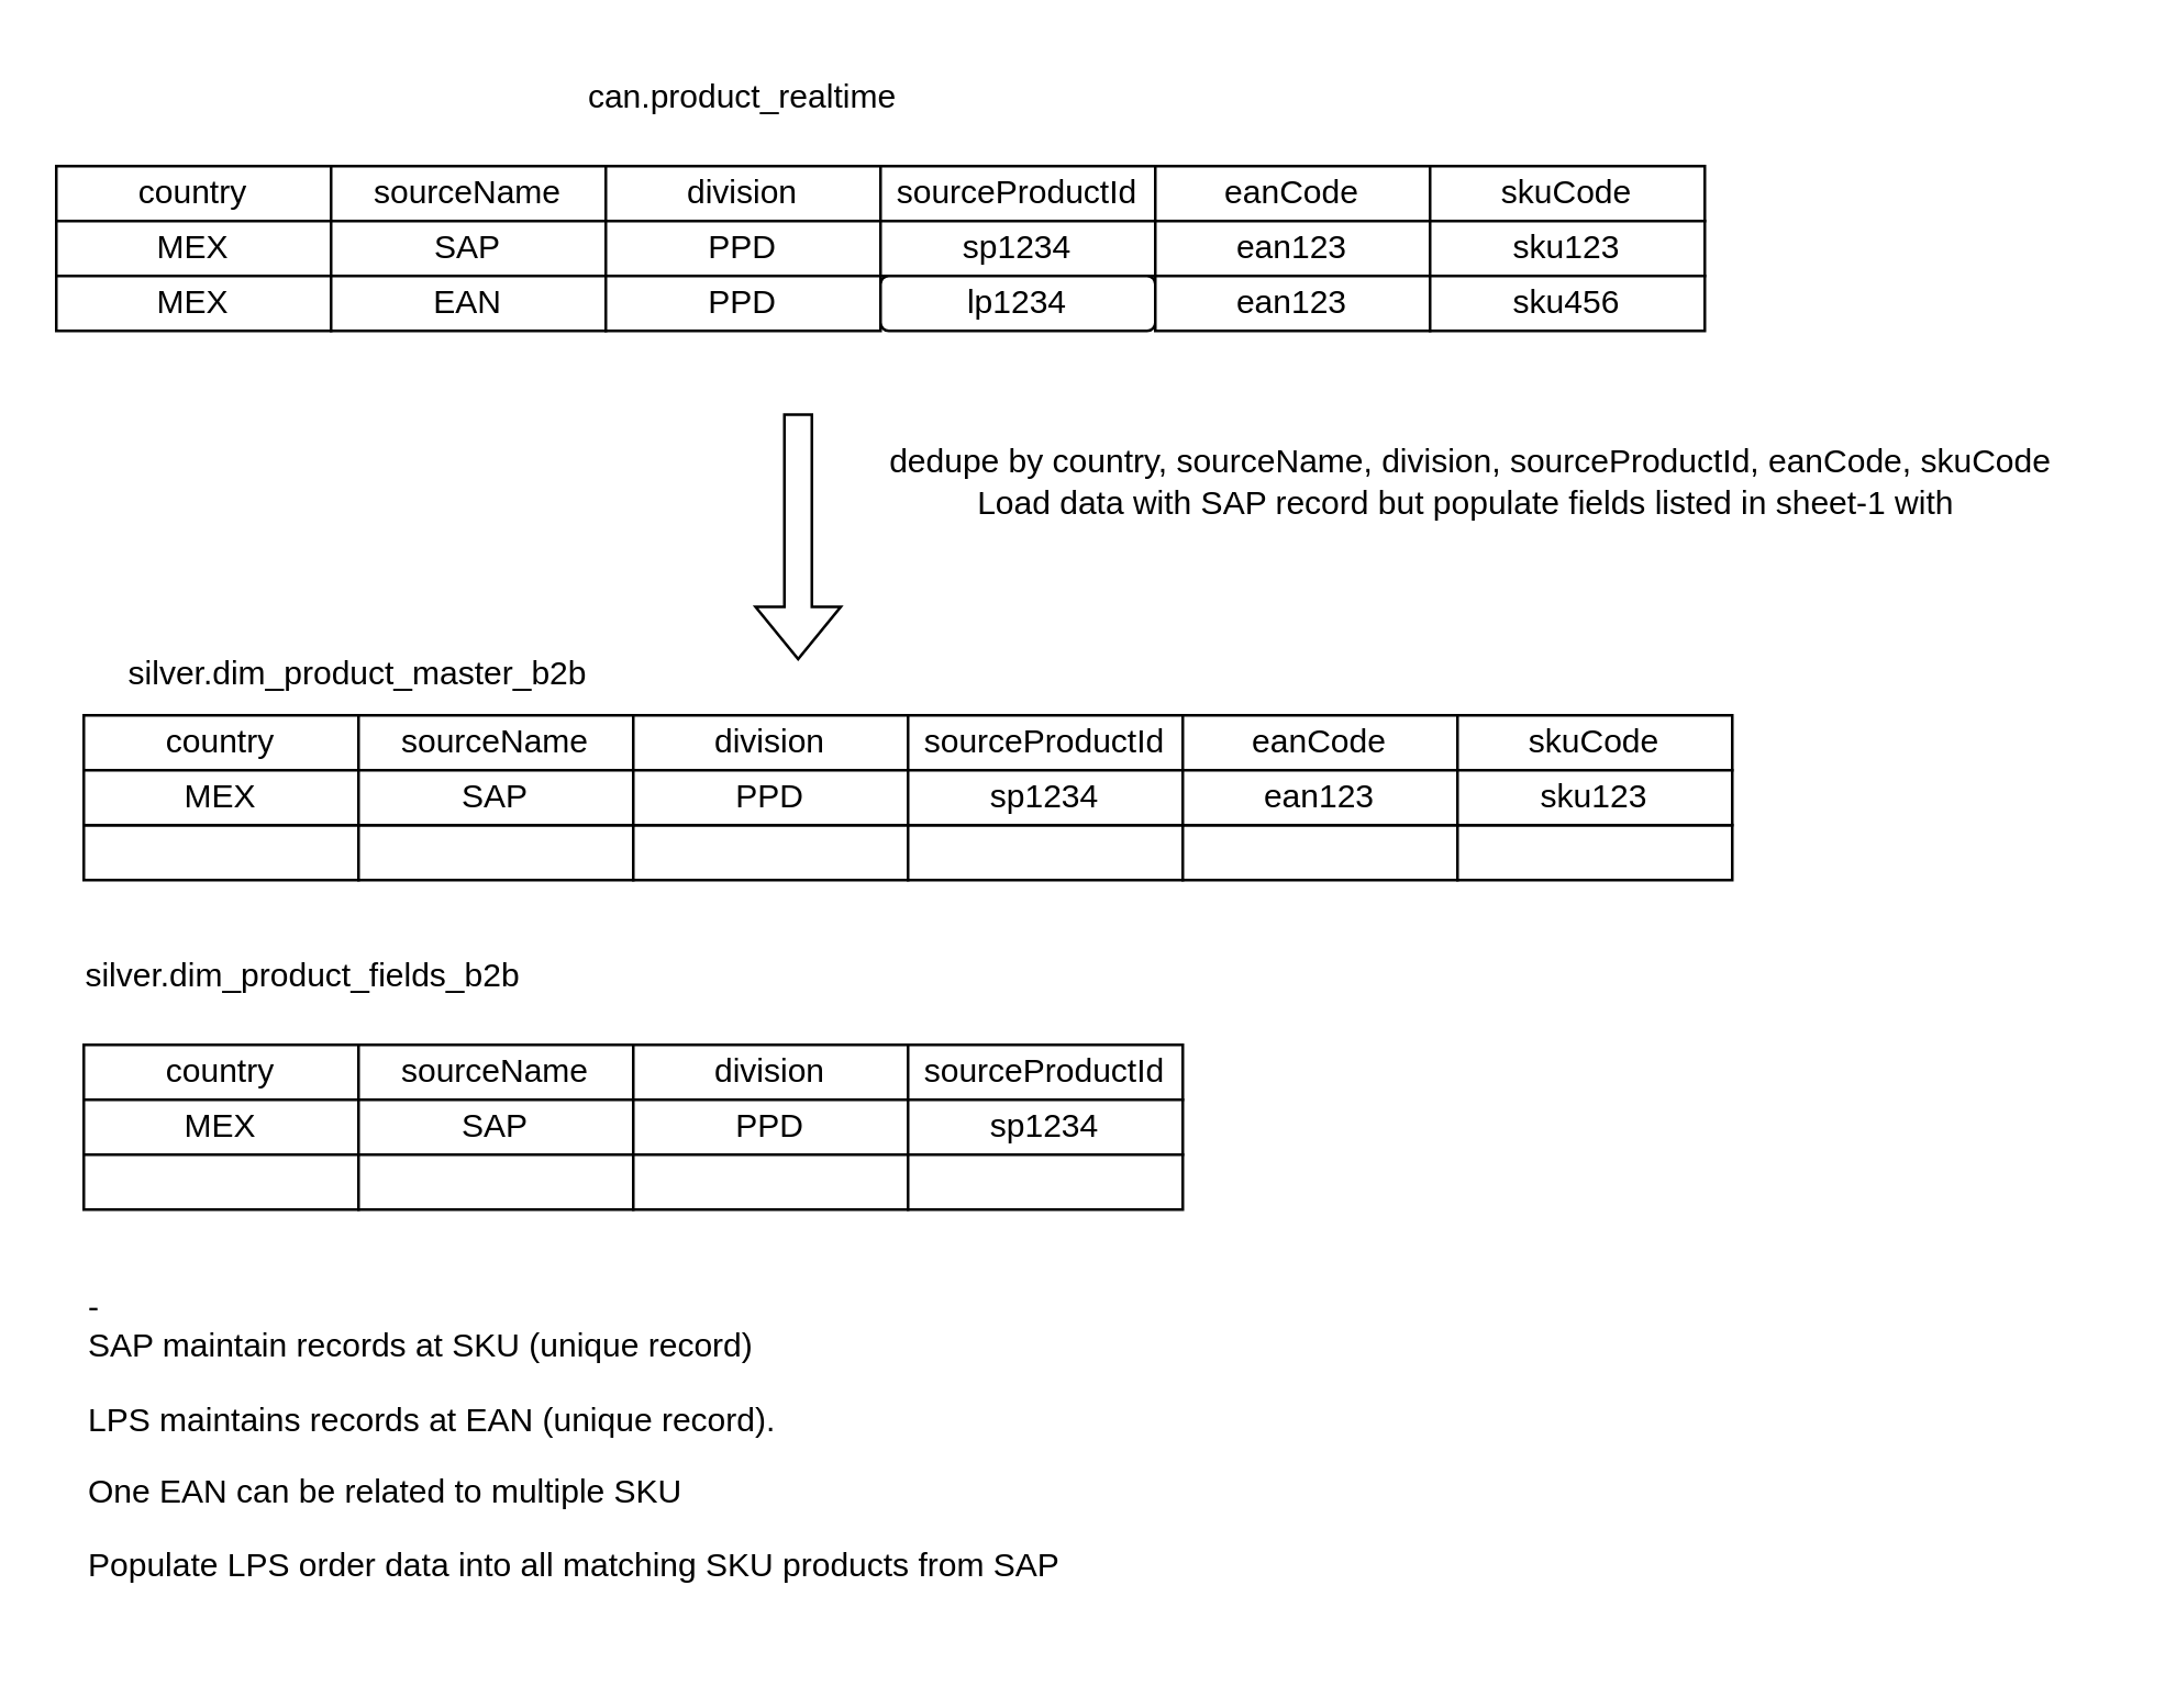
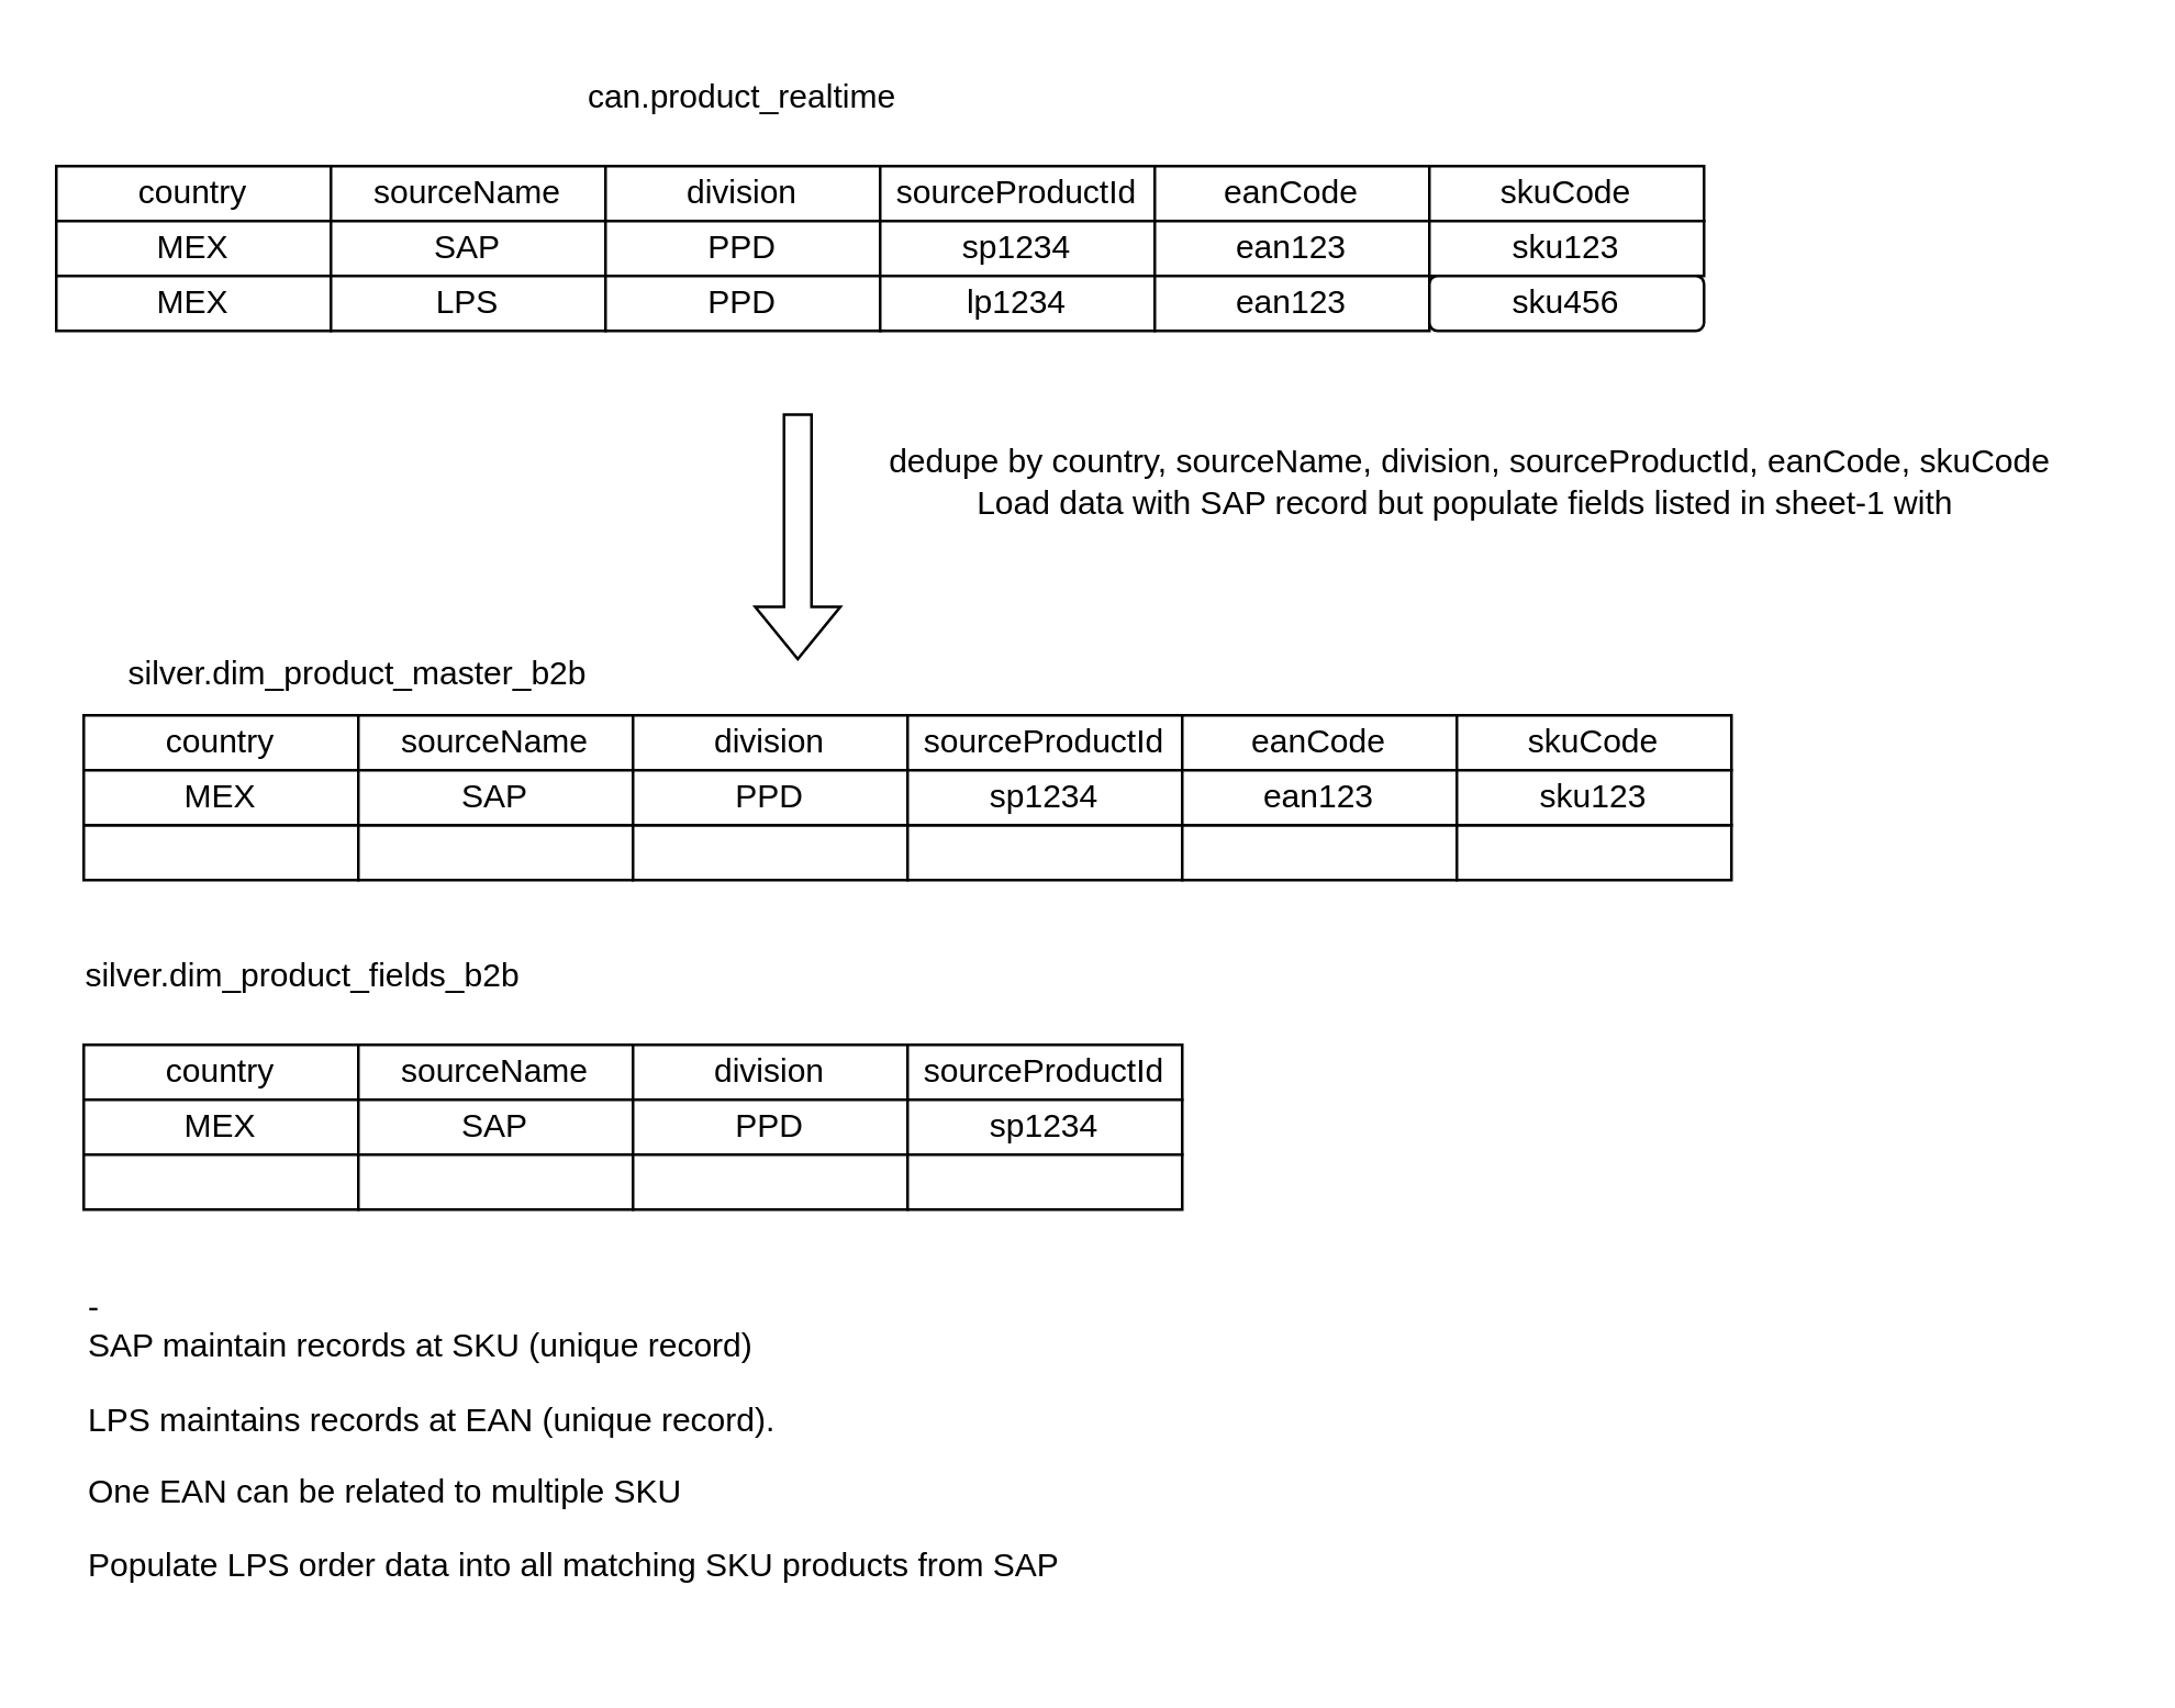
  <mxCell id="0" />
  <mxCell id="1" parent="0" />
  <mxCell id="2" value="country" style="rounded=0;whiteSpace=wrap;html=1;" vertex="1" parent="1"><mxGeometry x="20" y="60" width="100" height="20" as="geometry" /></mxCell>
  <mxCell id="3" value="MEX" style="rounded=0;whiteSpace=wrap;html=1;" vertex="1" parent="1"><mxGeometry x="20" y="80" width="100" height="20" as="geometry" /></mxCell>
  <mxCell id="4" value="sourceName" style="rounded=0;whiteSpace=wrap;html=1;" vertex="1" parent="1"><mxGeometry x="120" y="60" width="100" height="20" as="geometry" /></mxCell>
  <mxCell id="5" value="SAP" style="rounded=0;whiteSpace=wrap;html=1;" vertex="1" parent="1"><mxGeometry x="120" y="80" width="100" height="20" as="geometry" /></mxCell>
  <mxCell id="6" value="division" style="rounded=0;whiteSpace=wrap;html=1;" vertex="1" parent="1"><mxGeometry x="220" y="60" width="100" height="20" as="geometry" /></mxCell>
  <mxCell id="7" value="PPD" style="rounded=0;whiteSpace=wrap;html=1;" vertex="1" parent="1"><mxGeometry x="220" y="80" width="100" height="20" as="geometry" /></mxCell>
  <mxCell id="8" value="MEX" style="rounded=0;whiteSpace=wrap;html=1;" vertex="1" parent="1"><mxGeometry x="20" y="100" width="100" height="20" as="geometry" /></mxCell>
- <mxCell id="9" value="EAN" style="rounded=0;whiteSpace=wrap;html=1;" vertex="1" parent="1"><mxGeometry x="120" y="100" width="100" height="20" as="geometry" /></mxCell>
+ <mxCell id="9" value="LPS" style="rounded=0;whiteSpace=wrap;html=1;" vertex="1" parent="1"><mxGeometry x="120" y="100" width="100" height="20" as="geometry" /></mxCell>
  <mxCell id="10" value="PPD" style="rounded=0;whiteSpace=wrap;html=1;" vertex="1" parent="1"><mxGeometry x="220" y="100" width="100" height="20" as="geometry" /></mxCell>
  <mxCell id="11" value="&lt;p class=&quot;MsoNormal&quot;&gt;-&amp;nbsp;&amp;nbsp;&amp;nbsp;&amp;nbsp;&amp;nbsp;&amp;nbsp;&amp;nbsp;&amp;nbsp;&amp;nbsp;&amp;nbsp;&amp;nbsp;&amp;nbsp;&amp;nbsp;&lt;br&gt;SAP maintain records at SKU (unique record)&lt;/p&gt;&lt;span style=&quot;background-color: initial;&quot;&gt;LPS maintains records at EAN (unique record).&lt;/span&gt;&lt;span style=&quot;background-color: initial;&quot;&gt;&lt;br&gt;&lt;/span&gt;&lt;p class=&quot;MsoNormal&quot;&gt;One EAN can be related to multiple SKU&lt;span style=&quot;background-color: initial;&quot;&gt;&amp;nbsp; &amp;nbsp; &amp;nbsp; &amp;nbsp; &amp;nbsp; &amp;nbsp; &amp;nbsp; &amp;nbsp; &amp;nbsp; &amp;nbsp; &amp;nbsp; &amp;nbsp; &amp;nbsp; &amp;nbsp;&lt;/span&gt;&lt;/p&gt;&lt;p class=&quot;MsoNormal&quot;&gt;Populate LPS order data into all matching SKU products from SAP&lt;/p&gt;" style="text;whiteSpace=wrap;html=1;" vertex="1" parent="1"><mxGeometry x="30" y="450" width="390" height="150" as="geometry" /></mxCell>
  <mxCell id="12" value="sourceProductId" style="rounded=0;whiteSpace=wrap;html=1;" vertex="1" parent="1"><mxGeometry x="320" y="60" width="100" height="20" as="geometry" /></mxCell>
  <mxCell id="13" value="sp1234" style="rounded=0;whiteSpace=wrap;html=1;" vertex="1" parent="1"><mxGeometry x="320" y="80" width="100" height="20" as="geometry" /></mxCell>
  <mxCell id="14" value="eanCode" style="rounded=0;whiteSpace=wrap;html=1;" vertex="1" parent="1"><mxGeometry x="420" y="60" width="100" height="20" as="geometry" /></mxCell>
  <mxCell id="15" value="ean123" style="rounded=0;whiteSpace=wrap;html=1;" vertex="1" parent="1"><mxGeometry x="420" y="80" width="100" height="20" as="geometry" /></mxCell>
  <mxCell id="16" value="skuCode" style="rounded=0;whiteSpace=wrap;html=1;" vertex="1" parent="1"><mxGeometry x="520" y="60" width="100" height="20" as="geometry" /></mxCell>
  <mxCell id="17" value="sku123" style="rounded=0;whiteSpace=wrap;html=1;" vertex="1" parent="1"><mxGeometry x="520" y="80" width="100" height="20" as="geometry" /></mxCell>
- <mxCell id="18" value="lp1234" style="whiteSpace=wrap;html=1;rounded=1;" vertex="1" parent="1"><mxGeometry x="320" y="100" width="100" height="20" as="geometry" /></mxCell>
+ <mxCell id="18" value="lp1234" style="rounded=0;whiteSpace=wrap;html=1;" vertex="1" parent="1"><mxGeometry x="320" y="100" width="100" height="20" as="geometry" /></mxCell>
  <mxCell id="19" value="ean123" style="rounded=0;whiteSpace=wrap;html=1;" vertex="1" parent="1"><mxGeometry x="420" y="100" width="100" height="20" as="geometry" /></mxCell>
- <mxCell id="20" value="sku456" style="rounded=0;whiteSpace=wrap;html=1;" vertex="1" parent="1"><mxGeometry x="520" y="100" width="100" height="20" as="geometry" /></mxCell>
+ <mxCell id="20" value="sku456" style="whiteSpace=wrap;html=1;rounded=1;" vertex="1" parent="1"><mxGeometry x="520" y="100" width="100" height="20" as="geometry" /></mxCell>
  <mxCell id="21" value="country" style="rounded=0;whiteSpace=wrap;html=1;" vertex="1" parent="1"><mxGeometry x="30" y="260" width="100" height="20" as="geometry" /></mxCell>
  <mxCell id="22" value="sourceName" style="rounded=0;whiteSpace=wrap;html=1;" vertex="1" parent="1"><mxGeometry x="130" y="260" width="100" height="20" as="geometry" /></mxCell>
  <mxCell id="23" value="division" style="rounded=0;whiteSpace=wrap;html=1;" vertex="1" parent="1"><mxGeometry x="230" y="260" width="100" height="20" as="geometry" /></mxCell>
  <mxCell id="24" value="" style="rounded=0;whiteSpace=wrap;html=1;" vertex="1" parent="1"><mxGeometry x="30" y="300" width="100" height="20" as="geometry" /></mxCell>
  <mxCell id="25" value="" style="rounded=0;whiteSpace=wrap;html=1;" vertex="1" parent="1"><mxGeometry x="130" y="300" width="100" height="20" as="geometry" /></mxCell>
  <mxCell id="26" value="" style="rounded=0;whiteSpace=wrap;html=1;" vertex="1" parent="1"><mxGeometry x="230" y="300" width="100" height="20" as="geometry" /></mxCell>
  <mxCell id="27" value="sourceProductId" style="rounded=0;whiteSpace=wrap;html=1;" vertex="1" parent="1"><mxGeometry x="330" y="260" width="100" height="20" as="geometry" /></mxCell>
  <mxCell id="28" value="eanCode" style="rounded=0;whiteSpace=wrap;html=1;" vertex="1" parent="1"><mxGeometry x="430" y="260" width="100" height="20" as="geometry" /></mxCell>
  <mxCell id="29" value="skuCode" style="rounded=0;whiteSpace=wrap;html=1;" vertex="1" parent="1"><mxGeometry x="530" y="260" width="100" height="20" as="geometry" /></mxCell>
  <mxCell id="30" value="" style="rounded=0;whiteSpace=wrap;html=1;" vertex="1" parent="1"><mxGeometry x="330" y="300" width="100" height="20" as="geometry" /></mxCell>
  <mxCell id="31" value="" style="rounded=0;whiteSpace=wrap;html=1;" vertex="1" parent="1"><mxGeometry x="430" y="300" width="100" height="20" as="geometry" /></mxCell>
  <mxCell id="32" value="" style="rounded=0;whiteSpace=wrap;html=1;" vertex="1" parent="1"><mxGeometry x="530" y="300" width="100" height="20" as="geometry" /></mxCell>
  <mxCell id="33" value="country" style="rounded=0;whiteSpace=wrap;html=1;" vertex="1" parent="1"><mxGeometry x="30" y="380" width="100" height="20" as="geometry" /></mxCell>
  <mxCell id="34" value="MEX" style="rounded=0;whiteSpace=wrap;html=1;" vertex="1" parent="1"><mxGeometry x="30" y="400" width="100" height="20" as="geometry" /></mxCell>
  <mxCell id="35" value="sourceName" style="rounded=0;whiteSpace=wrap;html=1;" vertex="1" parent="1"><mxGeometry x="130" y="380" width="100" height="20" as="geometry" /></mxCell>
  <mxCell id="36" value="SAP" style="rounded=0;whiteSpace=wrap;html=1;" vertex="1" parent="1"><mxGeometry x="130" y="400" width="100" height="20" as="geometry" /></mxCell>
  <mxCell id="37" value="division" style="rounded=0;whiteSpace=wrap;html=1;" vertex="1" parent="1"><mxGeometry x="230" y="380" width="100" height="20" as="geometry" /></mxCell>
  <mxCell id="38" value="PPD" style="rounded=0;whiteSpace=wrap;html=1;" vertex="1" parent="1"><mxGeometry x="230" y="400" width="100" height="20" as="geometry" /></mxCell>
  <mxCell id="39" value="" style="rounded=0;whiteSpace=wrap;html=1;" vertex="1" parent="1"><mxGeometry x="30" y="420" width="100" height="20" as="geometry" /></mxCell>
  <mxCell id="40" value="" style="rounded=0;whiteSpace=wrap;html=1;" vertex="1" parent="1"><mxGeometry x="130" y="420" width="100" height="20" as="geometry" /></mxCell>
  <mxCell id="41" value="" style="rounded=0;whiteSpace=wrap;html=1;" vertex="1" parent="1"><mxGeometry x="230" y="420" width="100" height="20" as="geometry" /></mxCell>
  <mxCell id="42" value="sourceProductId" style="rounded=0;whiteSpace=wrap;html=1;" vertex="1" parent="1"><mxGeometry x="330" y="380" width="100" height="20" as="geometry" /></mxCell>
  <mxCell id="43" value="sp1234" style="rounded=0;whiteSpace=wrap;html=1;" vertex="1" parent="1"><mxGeometry x="330" y="400" width="100" height="20" as="geometry" /></mxCell>
  <mxCell id="44" value="" style="rounded=0;whiteSpace=wrap;html=1;" vertex="1" parent="1"><mxGeometry x="330" y="420" width="100" height="20" as="geometry" /></mxCell>
  <mxCell id="45" value="can.product_realtime" style="text;html=1;strokeColor=none;fillColor=none;align=center;verticalAlign=middle;whiteSpace=wrap;rounded=0;" vertex="1" parent="1"><mxGeometry x="240" y="20" width="60" height="30" as="geometry" /></mxCell>
  <mxCell id="46" value="" style="shape=flexArrow;endArrow=classic;html=1;rounded=0;exitX=0.5;exitY=1;exitDx=0;exitDy=0;" edge="1" parent="1"><mxGeometry width="50" height="50" relative="1" as="geometry"><mxPoint x="290" y="150" as="sourcePoint" /><mxPoint x="290" y="240" as="targetPoint" /></mxGeometry></mxCell>
  <mxCell id="47" value="MEX" style="rounded=0;whiteSpace=wrap;html=1;" vertex="1" parent="1"><mxGeometry x="30" y="280" width="100" height="20" as="geometry" /></mxCell>
  <mxCell id="48" value="SAP" style="rounded=0;whiteSpace=wrap;html=1;" vertex="1" parent="1"><mxGeometry x="130" y="280" width="100" height="20" as="geometry" /></mxCell>
  <mxCell id="49" value="PPD" style="rounded=0;whiteSpace=wrap;html=1;" vertex="1" parent="1"><mxGeometry x="230" y="280" width="100" height="20" as="geometry" /></mxCell>
  <mxCell id="50" value="sp1234" style="rounded=0;whiteSpace=wrap;html=1;" vertex="1" parent="1"><mxGeometry x="330" y="280" width="100" height="20" as="geometry" /></mxCell>
  <mxCell id="51" value="ean123" style="rounded=0;whiteSpace=wrap;html=1;" vertex="1" parent="1"><mxGeometry x="430" y="280" width="100" height="20" as="geometry" /></mxCell>
  <mxCell id="52" value="sku123" style="rounded=0;whiteSpace=wrap;html=1;" vertex="1" parent="1"><mxGeometry x="530" y="280" width="100" height="20" as="geometry" /></mxCell>
  <mxCell id="53" value="dedupe by country, sourceName, division, sourceProductId, eanCode, skuCode&lt;br&gt;Load data with SAP record but populate fields listed in sheet-1 with&amp;nbsp;" style="text;html=1;strokeColor=none;fillColor=none;align=center;verticalAlign=middle;whiteSpace=wrap;rounded=0;" vertex="1" parent="1"><mxGeometry x="300" y="160" width="470" height="30" as="geometry" /></mxCell>
  <mxCell id="54" value="silver.dim_product_master_b2b" style="text;html=1;strokeColor=none;fillColor=none;align=center;verticalAlign=middle;whiteSpace=wrap;rounded=0;" vertex="1" parent="1"><mxGeometry x="100" y="230" width="60" height="30" as="geometry" /></mxCell>
  <mxCell id="55" value="silver.dim_product_fields_b2b" style="text;html=1;strokeColor=none;fillColor=none;align=center;verticalAlign=middle;whiteSpace=wrap;rounded=0;" vertex="1" parent="1"><mxGeometry x="80" y="340" width="60" height="30" as="geometry" /></mxCell>
